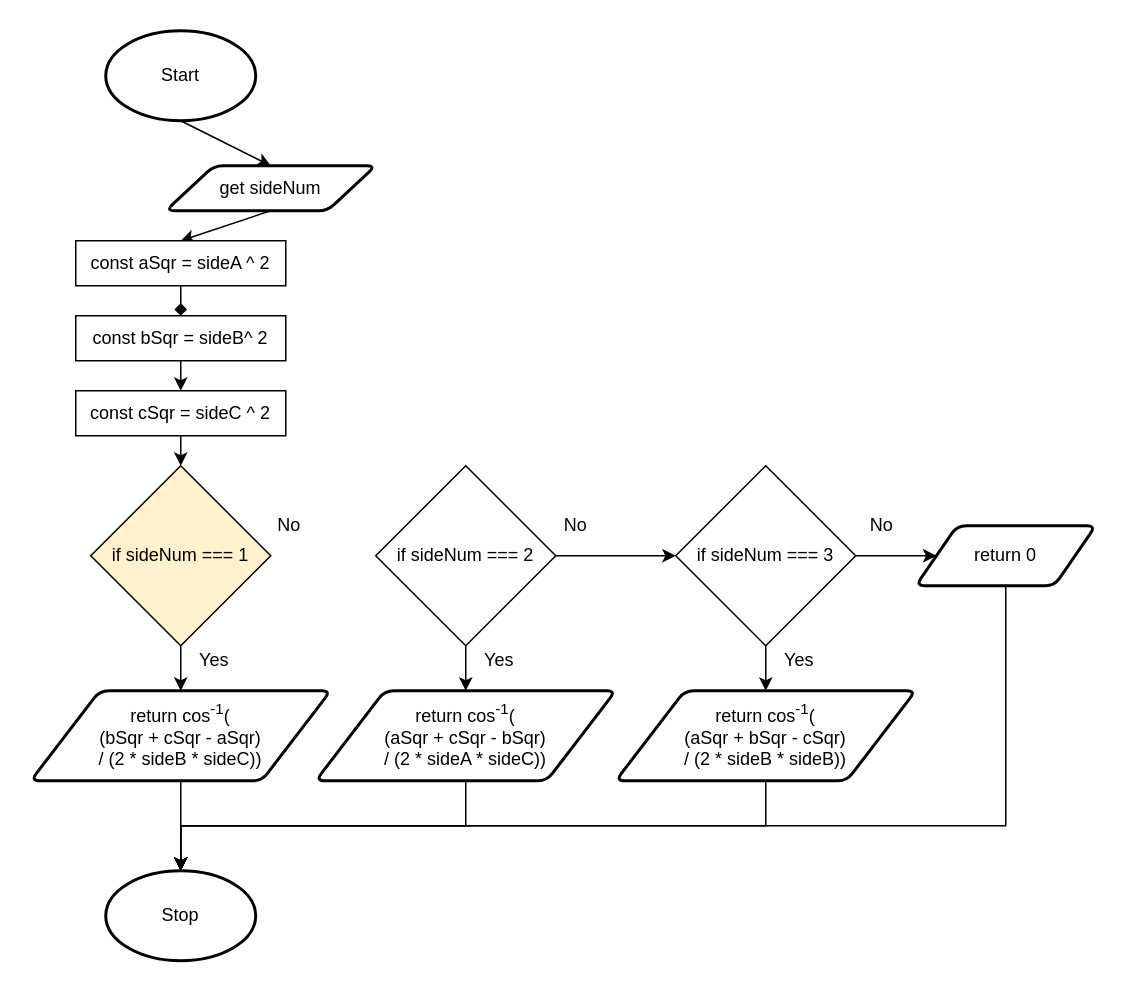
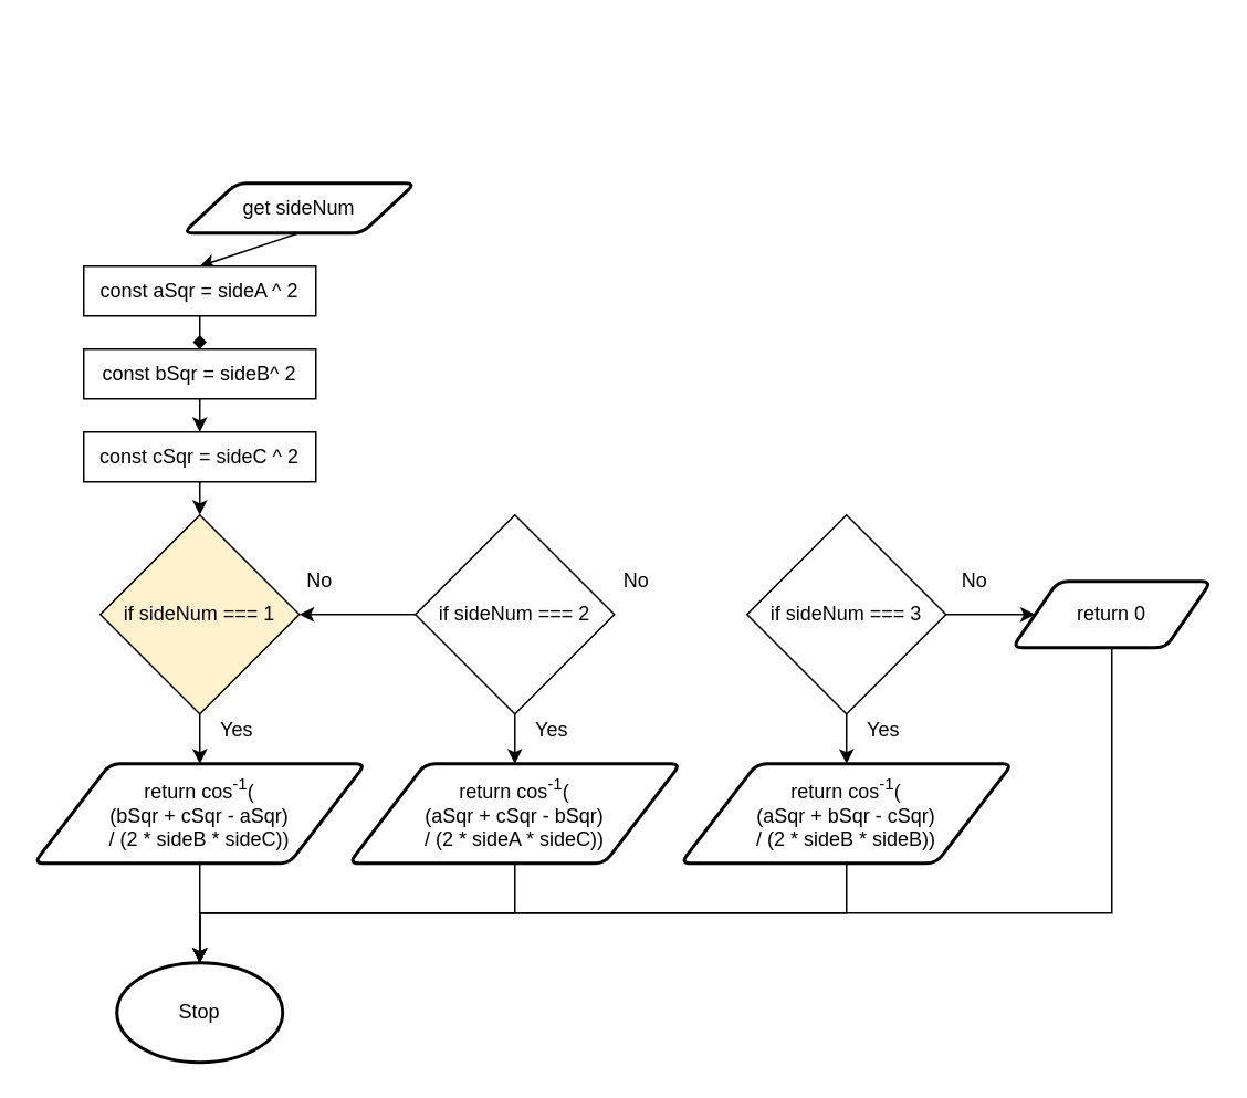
  <mxCell id="0" />
  <mxCell id="1" parent="0" />
- <mxCell id="2" style="edgeStyle=none;html=1;exitX=0.5;exitY=1;exitDx=0;exitDy=0;exitPerimeter=0;entryX=0.5;entryY=0;entryDx=0;entryDy=0;" parent="1" source="3" target="5" edge="1"><mxGeometry relative="1" as="geometry" /></mxCell>
- <mxCell id="3" value="Start" style="strokeWidth=2;html=1;shape=mxgraph.flowchart.start_1;whiteSpace=wrap;" parent="1" vertex="1"><mxGeometry x="70" y="20" width="100" height="60" as="geometry" /></mxCell>
  <mxCell id="4" style="edgeStyle=none;html=1;exitX=0.5;exitY=1;exitDx=0;exitDy=0;entryX=0.5;entryY=0;entryDx=0;entryDy=0;" parent="1" source="5" target="8" edge="1"><mxGeometry relative="1" as="geometry"><mxPoint x="150" y="150" as="targetPoint" /></mxGeometry></mxCell>
  <mxCell id="5" value="get sideNum" style="shape=parallelogram;html=1;strokeWidth=2;perimeter=parallelogramPerimeter;whiteSpace=wrap;rounded=1;arcSize=12;size=0.23;" parent="1" vertex="1"><mxGeometry x="110" y="110" width="140" height="30" as="geometry" /></mxCell>
  <mxCell id="6" value="Stop" style="strokeWidth=2;html=1;shape=mxgraph.flowchart.start_1;whiteSpace=wrap;" parent="1" vertex="1"><mxGeometry x="70" y="580" width="100" height="60" as="geometry" /></mxCell>
  <mxCell id="7" style="edgeStyle=none;html=1;exitX=0.5;exitY=1;exitDx=0;exitDy=0;entryX=0.5;entryY=0;entryDx=0;entryDy=0;endArrow=diamond;" edge="1" parent="1" source="8" target="14"><mxGeometry relative="1" as="geometry" /></mxCell>
  <mxCell id="8" value="const aSqr = sideA ^ 2" style="rounded=0;whiteSpace=wrap;html=1;" parent="1" vertex="1"><mxGeometry x="50" y="160" width="140" height="30" as="geometry" /></mxCell>
  <mxCell id="9" style="edgeStyle=none;html=1;exitX=0.5;exitY=1;exitDx=0;exitDy=0;entryX=0.5;entryY=0;entryDx=0;entryDy=0;" edge="1" parent="1" source="10" target="26"><mxGeometry relative="1" as="geometry" /></mxCell>
  <mxCell id="10" value="if sideNum === 1" style="rhombus;whiteSpace=wrap;html=1;fillColor=#fff2cc;" parent="1" vertex="1"><mxGeometry x="60" y="310" width="120" height="120" as="geometry" /></mxCell>
  <mxCell id="11" value="Yes" style="text;html=1;strokeColor=none;fillColor=none;align=center;verticalAlign=middle;whiteSpace=wrap;rounded=0;" parent="1" vertex="1"><mxGeometry x="130" y="430" width="25" height="20" as="geometry" /></mxCell>
  <mxCell id="12" value="No" style="text;html=1;strokeColor=none;fillColor=none;align=center;verticalAlign=middle;whiteSpace=wrap;rounded=0;" parent="1" vertex="1"><mxGeometry x="180" y="340" width="25" height="20" as="geometry" /></mxCell>
  <mxCell id="13" style="edgeStyle=none;html=1;exitX=0.5;exitY=1;exitDx=0;exitDy=0;entryX=0.5;entryY=0;entryDx=0;entryDy=0;" edge="1" parent="1" source="14" target="16"><mxGeometry relative="1" as="geometry" /></mxCell>
  <mxCell id="14" value="const bSqr = sideB^ 2" style="rounded=0;whiteSpace=wrap;html=1;" vertex="1" parent="1"><mxGeometry x="50" y="210" width="140" height="30" as="geometry" /></mxCell>
  <mxCell id="15" style="edgeStyle=none;html=1;exitX=0.5;exitY=1;exitDx=0;exitDy=0;entryX=0.5;entryY=0;entryDx=0;entryDy=0;" edge="1" parent="1" source="16" target="10"><mxGeometry relative="1" as="geometry" /></mxCell>
  <mxCell id="16" value="const cSqr = sideC ^ 2" style="rounded=0;whiteSpace=wrap;html=1;" vertex="1" parent="1"><mxGeometry x="50" y="260" width="140" height="30" as="geometry" /></mxCell>
- <mxCell id="17" style="edgeStyle=none;html=1;exitX=1;exitY=0.5;exitDx=0;exitDy=0;entryX=0;entryY=0.5;entryDx=0;entryDy=0;" edge="1" parent="1" source="19" target="22"><mxGeometry relative="1" as="geometry" /></mxCell>
+ <mxCell id="17" style="edgeStyle=none;html=1;exitX=1;exitY=0.5;exitDx=0;exitDy=0;" edge="1" parent="1" source="19" target="10"><mxGeometry relative="1" as="geometry" /></mxCell>
  <mxCell id="18" style="edgeStyle=none;html=1;exitX=0.5;exitY=1;exitDx=0;exitDy=0;entryX=0.5;entryY=0;entryDx=0;entryDy=0;" edge="1" parent="1" source="19" target="28"><mxGeometry relative="1" as="geometry" /></mxCell>
  <mxCell id="19" value="if sideNum === 2" style="rhombus;whiteSpace=wrap;html=1;" vertex="1" parent="1"><mxGeometry x="250" y="310" width="120" height="120" as="geometry" /></mxCell>
  <mxCell id="20" style="edgeStyle=none;html=1;exitX=0.5;exitY=1;exitDx=0;exitDy=0;entryX=0.5;entryY=0;entryDx=0;entryDy=0;" edge="1" parent="1" source="22" target="30"><mxGeometry relative="1" as="geometry" /></mxCell>
  <mxCell id="21" style="edgeStyle=none;html=1;exitX=1;exitY=0.5;exitDx=0;exitDy=0;entryX=0;entryY=0.5;entryDx=0;entryDy=0;" edge="1" parent="1" source="22" target="34"><mxGeometry relative="1" as="geometry" /></mxCell>
  <mxCell id="22" value="if sideNum === 3" style="rhombus;whiteSpace=wrap;html=1;" vertex="1" parent="1"><mxGeometry x="450" y="310" width="120" height="120" as="geometry" /></mxCell>
  <mxCell id="23" value="No" style="text;html=1;strokeColor=none;fillColor=none;align=center;verticalAlign=middle;whiteSpace=wrap;rounded=0;" vertex="1" parent="1"><mxGeometry x="371" y="340" width="25" height="20" as="geometry" /></mxCell>
  <mxCell id="24" value="No" style="text;html=1;strokeColor=none;fillColor=none;align=center;verticalAlign=middle;whiteSpace=wrap;rounded=0;" vertex="1" parent="1"><mxGeometry x="575" y="340" width="25" height="20" as="geometry" /></mxCell>
  <mxCell id="25" style="edgeStyle=none;html=1;exitX=0.5;exitY=1;exitDx=0;exitDy=0;entryX=0.5;entryY=0;entryDx=0;entryDy=0;entryPerimeter=0;" edge="1" parent="1" source="26" target="6"><mxGeometry relative="1" as="geometry" /></mxCell>
  <mxCell id="26" value="return cos&lt;sup&gt;-1&lt;/sup&gt;(&lt;br&gt;(bSqr + cSqr - aSqr)&lt;br&gt;/ (2 * sideB * sideC))" style="shape=parallelogram;html=1;strokeWidth=2;perimeter=parallelogramPerimeter;whiteSpace=wrap;rounded=1;arcSize=12;size=0.23;" vertex="1" parent="1"><mxGeometry x="20" y="460" width="200" height="60" as="geometry" /></mxCell>
  <mxCell id="27" style="edgeStyle=none;html=1;exitX=0.5;exitY=1;exitDx=0;exitDy=0;entryX=0.5;entryY=0;entryDx=0;entryDy=0;entryPerimeter=0;rounded=0;" edge="1" parent="1" source="28" target="6"><mxGeometry relative="1" as="geometry"><Array as="points"><mxPoint x="310" y="550" /><mxPoint x="120" y="550" /></Array></mxGeometry></mxCell>
  <mxCell id="28" value="return cos&lt;sup&gt;-1&lt;/sup&gt;(&lt;br&gt;(aSqr + cSqr - bSqr)&lt;br&gt;/ (2 * sideA * sideC))" style="shape=parallelogram;html=1;strokeWidth=2;perimeter=parallelogramPerimeter;whiteSpace=wrap;rounded=1;arcSize=12;size=0.23;" vertex="1" parent="1"><mxGeometry x="210" y="460" width="200" height="60" as="geometry" /></mxCell>
  <mxCell id="29" style="edgeStyle=none;rounded=0;html=1;exitX=0.5;exitY=1;exitDx=0;exitDy=0;entryX=0.5;entryY=0;entryDx=0;entryDy=0;entryPerimeter=0;" edge="1" parent="1" source="30" target="6"><mxGeometry relative="1" as="geometry"><Array as="points"><mxPoint x="510" y="550" /><mxPoint x="120" y="550" /></Array></mxGeometry></mxCell>
  <mxCell id="30" value="return cos&lt;sup&gt;-1&lt;/sup&gt;(&lt;br&gt;(aSqr + bSqr - cSqr)&lt;br&gt;/ (2 * sideB * sideB))" style="shape=parallelogram;html=1;strokeWidth=2;perimeter=parallelogramPerimeter;whiteSpace=wrap;rounded=1;arcSize=12;size=0.23;" vertex="1" parent="1"><mxGeometry x="410" y="460" width="200" height="60" as="geometry" /></mxCell>
  <mxCell id="31" value="Yes" style="text;html=1;strokeColor=none;fillColor=none;align=center;verticalAlign=middle;whiteSpace=wrap;rounded=0;" vertex="1" parent="1"><mxGeometry x="320" y="430" width="25" height="20" as="geometry" /></mxCell>
  <mxCell id="32" value="Yes" style="text;html=1;strokeColor=none;fillColor=none;align=center;verticalAlign=middle;whiteSpace=wrap;rounded=0;" vertex="1" parent="1"><mxGeometry x="520" y="430" width="25" height="20" as="geometry" /></mxCell>
  <mxCell id="33" style="edgeStyle=none;rounded=0;html=1;exitX=0.5;exitY=1;exitDx=0;exitDy=0;entryX=0.5;entryY=0;entryDx=0;entryDy=0;entryPerimeter=0;" edge="1" parent="1" source="34" target="6"><mxGeometry relative="1" as="geometry"><Array as="points"><mxPoint x="670" y="550" /><mxPoint x="120" y="550" /></Array></mxGeometry></mxCell>
  <mxCell id="34" value="return 0" style="shape=parallelogram;html=1;strokeWidth=2;perimeter=parallelogramPerimeter;whiteSpace=wrap;rounded=1;arcSize=12;size=0.23;" vertex="1" parent="1"><mxGeometry x="610" y="350" width="120" height="40" as="geometry" /></mxCell>
